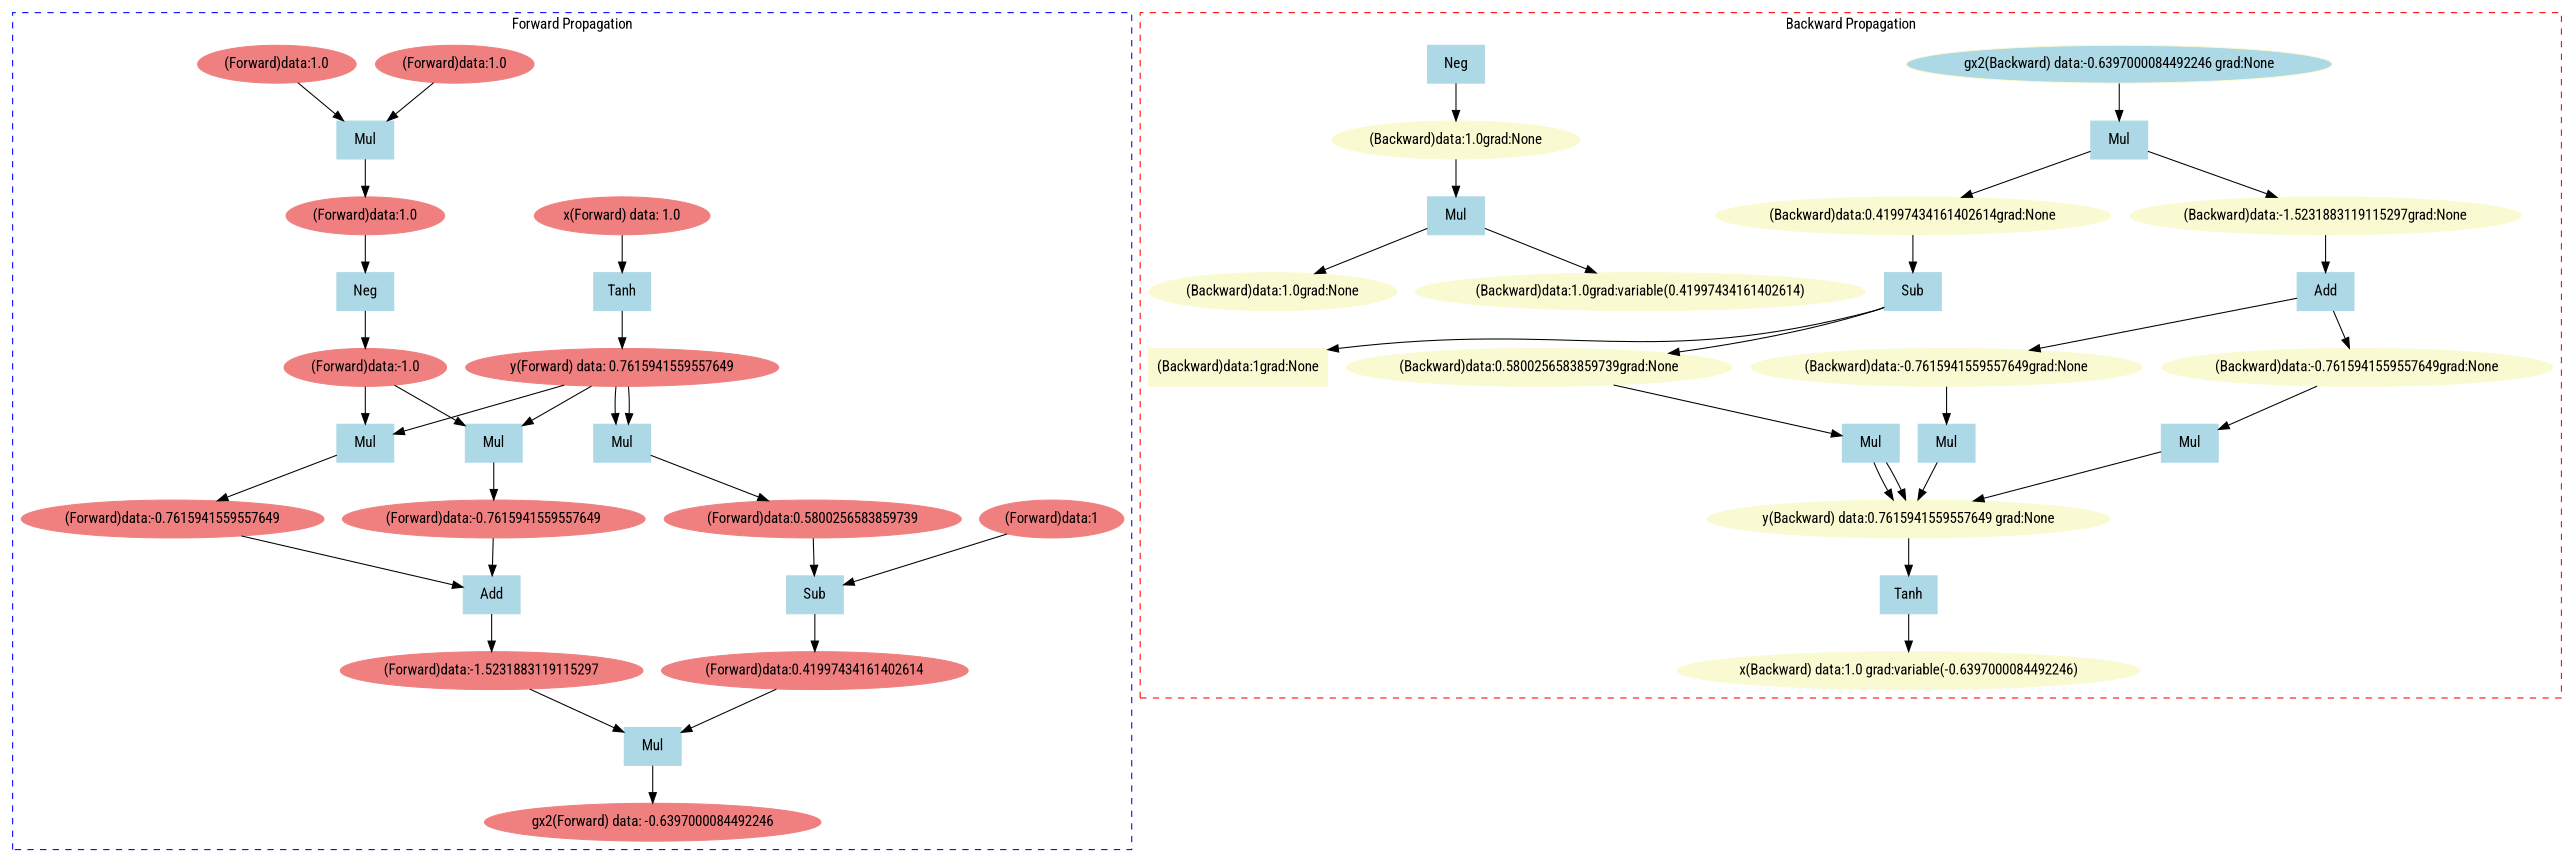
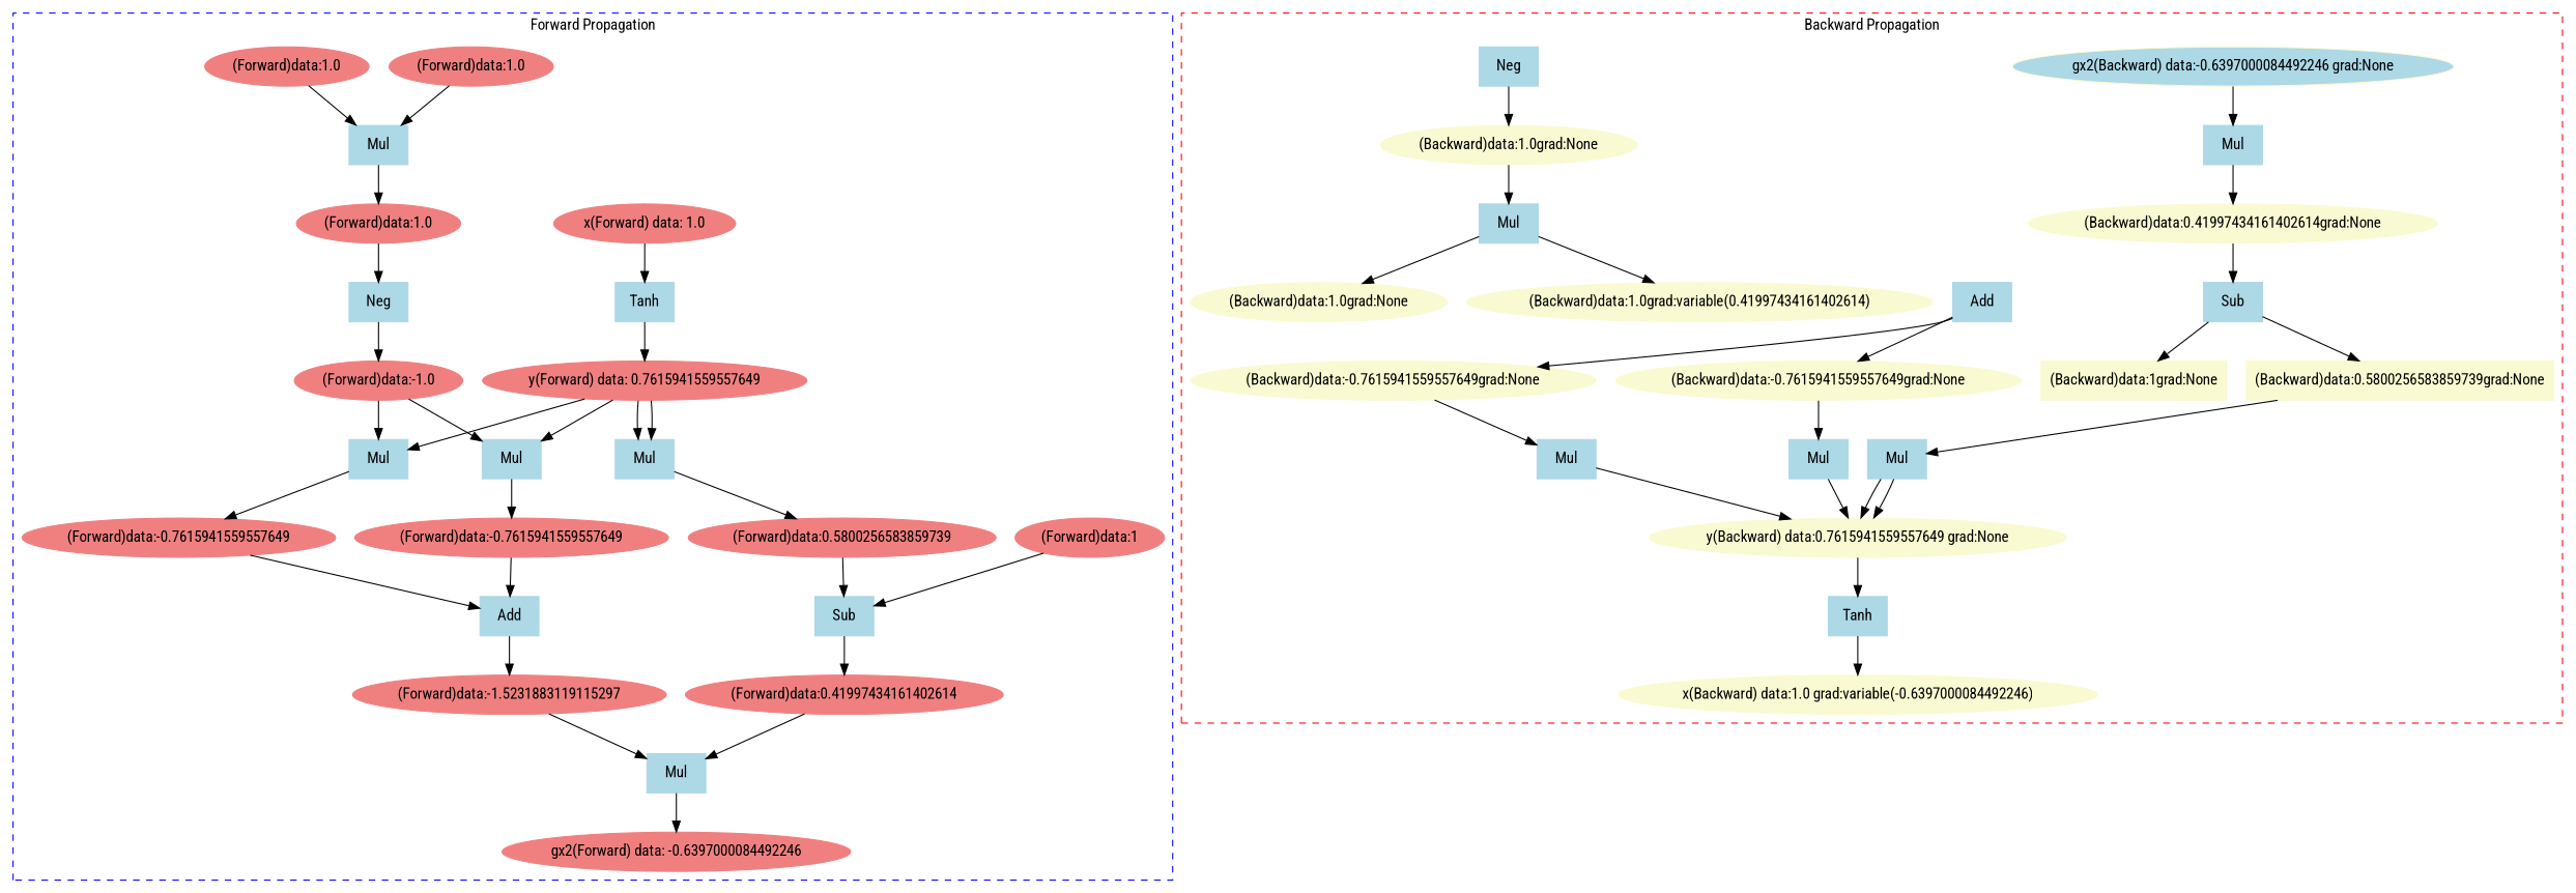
  digraph {
    fontname="Roboto Condensed"
    node [color=lightblue fontname="Roboto Condensed" style=filled]
    edge [fontname="Roboto Condensed"]
    n1 [color=lightcoral label="gx2(Forward) data: -0.6397000084492246"]
    n2 [label=Mul shape=box]
    n3 [color=lightcoral label="(Forward)data:-1.5231883119115297"]
    n4 [color=lightcoral label="(Forward)data:0.41997434161402614"]
    n5 [label=Sub shape=box]
    n6 [color=lightcoral label="(Forward)data:1"]
    n7 [color=lightcoral label="(Forward)data:0.5800256583859739"]
    n8 [label=Mul shape=box]
    n9 [color=lightcoral label="y(Forward) data: 0.7615941559557649"]
    n10 [label=Mul shape=box]
    n11 [label=Mul shape=box]
    n12 [label=Tanh shape=box]
    n13 [color=lightcoral label="x(Forward) data: 1.0"]
    n14 [label=Add shape=box]
    n15 [color=lightcoral label="(Forward)data:-0.7615941559557649"]
    n16 [color=lightcoral label="(Forward)data:-0.7615941559557649"]
    n17 [color=lightcoral label="(Forward)data:-1.0"]
    n18 [label=Neg shape=box]
    n19 [color=lightcoral label="(Forward)data:1.0"]
    n20 [label=Mul shape=box]
    n21 [color=lightcoral label="(Forward)data:1.0"]
    n22 [color=lightcoral label="(Forward)data:1.0"]
    n23 [color=lightgoldenrodyellow fillcolor=lightblue label="gx2(Backward) data:-0.6397000084492246 grad:None"]
    n24 [label=Mul shape=box]
-   n25 [color=lightgoldenrodyellow label="(Backward)data:-1.5231883119115297grad:None"]
    n26 [color=lightgoldenrodyellow label="(Backward)data:0.41997434161402614grad:None"]
    n27 [label=Add shape=box]
    n28 [label=Sub shape=box]
    n29 [color=lightgoldenrodyellow label="(Backward)data:1grad:None" shape=box]
-   n30 [color=lightgoldenrodyellow label="(Backward)data:0.5800256583859739grad:None"]
+   n30 [color=lightgoldenrodyellow label="(Backward)data:0.5800256583859739grad:None" shape=box]
    n31 [label=Mul shape=box]
    n32 [color=lightgoldenrodyellow label="y(Backward) data:0.7615941559557649 grad:None"]
    n33 [label=Tanh shape=box]
    n34 [color=lightgoldenrodyellow label="x(Backward) data:1.0 grad:variable(-0.6397000084492246)"]
    n35 [color=lightgoldenrodyellow label="(Backward)data:-0.7615941559557649grad:None"]
    n36 [color=lightgoldenrodyellow label="(Backward)data:-0.7615941559557649grad:None"]
    n37 [label=Mul shape=box]
    n38 [label=Mul shape=box]
    n39 [label=Neg shape=box]
    n40 [color=lightgoldenrodyellow label="(Backward)data:1.0grad:None"]
    n41 [label=Mul shape=box]
    n42 [color=lightgoldenrodyellow label="(Backward)data:1.0grad:None"]
    n43 [color=lightgoldenrodyellow label="(Backward)data:1.0grad:variable(0.41997434161402614)"]
    subgraph cluster_1 {
      color=blue
      label="Forward Propagation"
      style=dashed
      n1
      n2
      n3
      n4
      n5
      n6
      n7
      n8
      n9
      n10
      n11
      n12
      n13
      n14
      n15
      n16
      n17
      n18
      n19
      n20
      n21
      n22
    }
    subgraph cluster_2 {
      color=red
      label="Backward Propagation"
      rankdir=BT
      style=dashed
      n23
      n24
-     n25
      n26
      n27
      n28
      n29
      n30
      n31
      n32
      n33
      n34
      n35
      n36
      n37
      n38
      n39
      n40
      n41
      n42
      n43
    }
    n2 -> n1
    n3 -> n2
    n4 -> n2
    n5 -> n4
    n6 -> n5
    n7 -> n5
    n8 -> n7
    n9 -> n8
    n9 -> n8
    n9 -> n10
    n9 -> n11
    n10 -> n16
    n11 -> n15
    n12 -> n9
    n13 -> n12
    n14 -> n3
    n15 -> n14
    n16 -> n14
    n17 -> n10
    n17 -> n11
    n18 -> n17
    n19 -> n18
    n20 -> n19
    n21 -> n20
    n22 -> n20
    n23 -> n24
-   n24 -> n25
    n24 -> n26
-   n25 -> n27
    n26 -> n28
    n27 -> n35
    n27 -> n36
    n28 -> n29
    n28 -> n30
    n30 -> n31
    n31 -> n32
    n31 -> n32
    n32 -> n33
    n33 -> n34
    n35 -> n37
    n36 -> n38
    n37 -> n32
    n38 -> n32
    n39 -> n40
    n40 -> n41
    n41 -> n42
    n41 -> n43
  }
